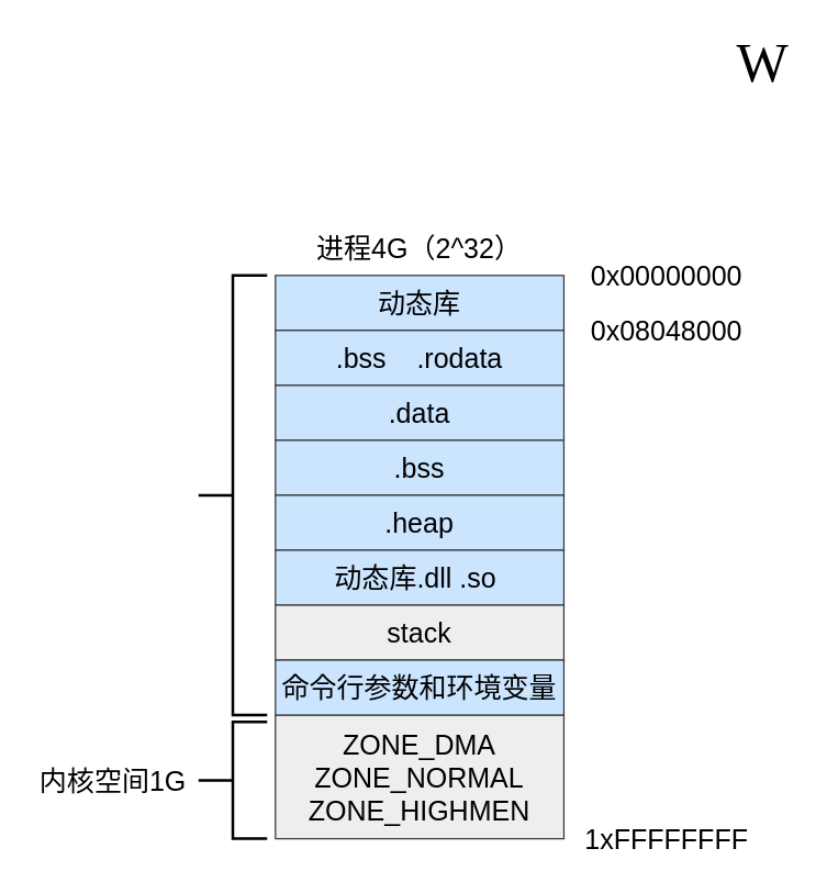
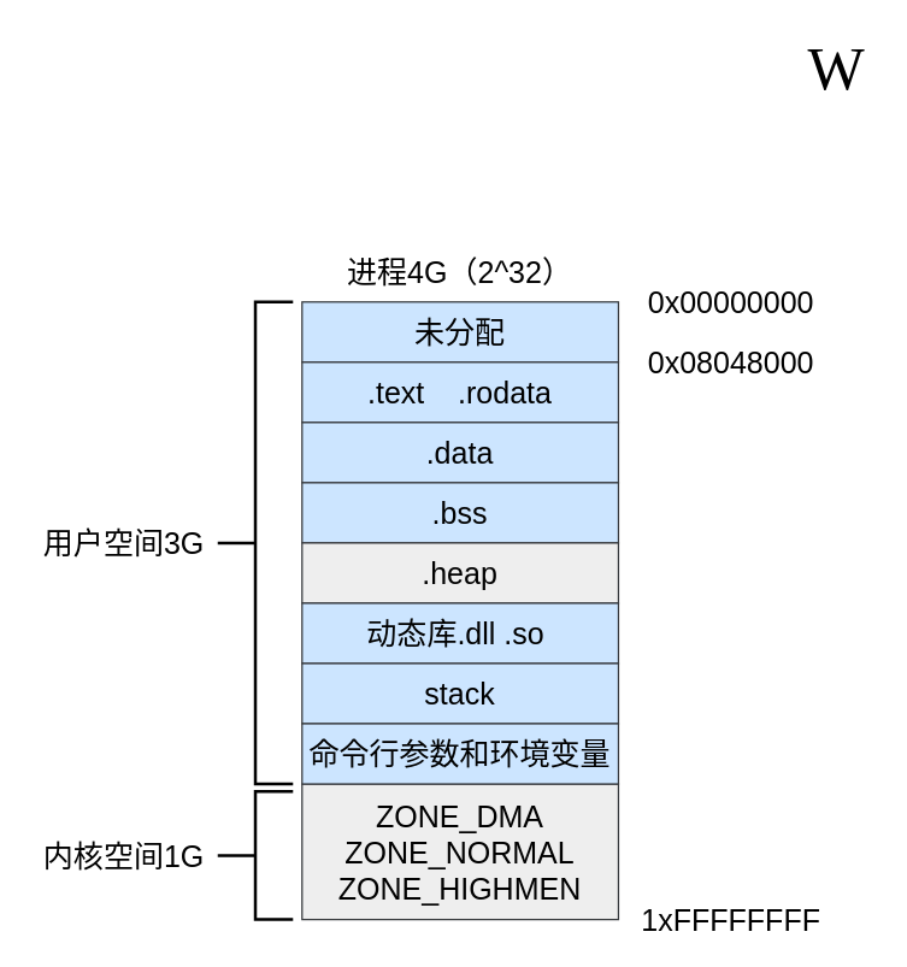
  <mxCell id="0" />
  <mxCell id="1" parent="0" />
  <mxCell id="2" value="" style="group" vertex="1" connectable="0" parent="1"><mxGeometry x="20" y="170" width="530" height="450" as="geometry" /></mxCell>
  <mxCell id="3" value="ZONE_DMA&lt;br&gt;ZONE_NORMAL&lt;br&gt;ZONE_HIGHMEN" style="rounded=0;whiteSpace=wrap;html=1;fontSize=20;fillColor=#eeeeee;strokeColor=#36393d;" vertex="1" parent="2"><mxGeometry x="180" y="350" width="210" height="90" as="geometry" /></mxCell>
- <mxCell id="4" value="&lt;font style=&quot;font-size: 20px&quot;&gt;动态库&lt;/font&gt;" style="rounded=0;whiteSpace=wrap;html=1;fillColor=#cce5ff;strokeColor=#36393d;" vertex="1" parent="2"><mxGeometry x="180" y="30" width="210" height="40" as="geometry" /></mxCell>
- <mxCell id="5" value=".bss&amp;nbsp; &amp;nbsp; .rodata" style="rounded=0;whiteSpace=wrap;html=1;fontSize=20;fillColor=#cce5ff;strokeColor=#36393d;" vertex="1" parent="2"><mxGeometry x="180" y="70" width="210" height="40" as="geometry" /></mxCell>
+ <mxCell id="4" value="&lt;font style=&quot;font-size: 20px&quot;&gt;未分配&lt;/font&gt;" style="rounded=0;whiteSpace=wrap;html=1;fillColor=#cce5ff;strokeColor=#36393d;" vertex="1" parent="2"><mxGeometry x="180" y="30" width="210" height="40" as="geometry" /></mxCell>
+ <mxCell id="5" value=".text&amp;nbsp; &amp;nbsp; .rodata" style="rounded=0;whiteSpace=wrap;html=1;fontSize=20;fillColor=#cce5ff;strokeColor=#36393d;" vertex="1" parent="2"><mxGeometry x="180" y="70" width="210" height="40" as="geometry" /></mxCell>
  <mxCell id="6" value=".data" style="rounded=0;whiteSpace=wrap;html=1;fontSize=20;fillColor=#cce5ff;strokeColor=#36393d;" vertex="1" parent="2"><mxGeometry x="180" y="110" width="210" height="40" as="geometry" /></mxCell>
  <mxCell id="7" value=".bss" style="rounded=0;whiteSpace=wrap;html=1;fontSize=20;fillColor=#cce5ff;strokeColor=#36393d;" vertex="1" parent="2"><mxGeometry x="180" y="150" width="210" height="40" as="geometry" /></mxCell>
- <mxCell id="8" value=".heap" style="rounded=0;whiteSpace=wrap;html=1;fontSize=20;fillColor=#cce5ff;strokeColor=#36393d;" vertex="1" parent="2"><mxGeometry x="180" y="190" width="210" height="40" as="geometry" /></mxCell>
+ <mxCell id="8" value=".heap" style="rounded=0;whiteSpace=wrap;html=1;fontSize=20;fillColor=#eeeeee;strokeColor=#36393d;" vertex="1" parent="2"><mxGeometry x="180" y="190" width="210" height="40" as="geometry" /></mxCell>
  <mxCell id="9" value="动态库.dll .so&amp;nbsp;" style="rounded=0;whiteSpace=wrap;html=1;fontSize=20;fillColor=#cce5ff;strokeColor=#36393d;" vertex="1" parent="2"><mxGeometry x="180" y="230" width="210" height="40" as="geometry" /></mxCell>
- <mxCell id="10" value="stack" style="rounded=0;whiteSpace=wrap;html=1;fontSize=20;fillColor=#eeeeee;strokeColor=#36393d;" vertex="1" parent="2"><mxGeometry x="180" y="270" width="210" height="40" as="geometry" /></mxCell>
+ <mxCell id="10" value="stack" style="rounded=0;whiteSpace=wrap;html=1;fontSize=20;fillColor=#cce5ff;strokeColor=#36393d;" vertex="1" parent="2"><mxGeometry x="180" y="270" width="210" height="40" as="geometry" /></mxCell>
  <mxCell id="11" value="命令行参数和环境变量" style="rounded=0;whiteSpace=wrap;html=1;fontSize=20;fillColor=#cce5ff;strokeColor=#36393d;" vertex="1" parent="2"><mxGeometry x="180" y="310" width="210" height="40" as="geometry" /></mxCell>
+ <mxCell id="12" value="用户空间3G" style="text;html=1;strokeColor=none;fillColor=none;align=center;verticalAlign=middle;whiteSpace=wrap;rounded=0;fontSize=20;" vertex="1" parent="2"><mxGeometry y="180" width="124" height="20" as="geometry" /></mxCell>
  <mxCell id="13" value="内核空间1G" style="text;html=1;strokeColor=none;fillColor=none;align=center;verticalAlign=middle;whiteSpace=wrap;rounded=0;fontSize=20;" vertex="1" parent="2"><mxGeometry y="387.5" width="124" height="20" as="geometry" /></mxCell>
  <mxCell id="14" value="" style="strokeWidth=2;html=1;shape=mxgraph.flowchart.annotation_2;align=left;labelPosition=right;pointerEvents=1;fontSize=20;" vertex="1" parent="2"><mxGeometry x="124" y="30" width="50" height="320" as="geometry" /></mxCell>
  <mxCell id="15" value="" style="strokeWidth=2;html=1;shape=mxgraph.flowchart.annotation_2;align=left;labelPosition=right;pointerEvents=1;fontSize=20;" vertex="1" parent="2"><mxGeometry x="124" y="355" width="50" height="85" as="geometry" /></mxCell>
  <mxCell id="16" value="0x00000000" style="text;html=1;strokeColor=none;fillColor=none;align=center;verticalAlign=middle;whiteSpace=wrap;rounded=0;fontSize=20;" vertex="1" parent="2"><mxGeometry x="400" y="20" width="130" height="20" as="geometry" /></mxCell>
  <mxCell id="17" value="0x08048000" style="text;html=1;strokeColor=none;fillColor=none;align=center;verticalAlign=middle;whiteSpace=wrap;rounded=0;fontSize=20;" vertex="1" parent="2"><mxGeometry x="400" y="60" width="130" height="20" as="geometry" /></mxCell>
  <mxCell id="18" value="1xFFFFFFFF" style="text;html=1;strokeColor=none;fillColor=none;align=center;verticalAlign=middle;whiteSpace=wrap;rounded=0;fontSize=20;" vertex="1" parent="2"><mxGeometry x="400" y="430" width="130" height="20" as="geometry" /></mxCell>
  <mxCell id="19" value="进程4G（2^32）" style="text;html=1;strokeColor=none;fillColor=none;align=center;verticalAlign=middle;whiteSpace=wrap;rounded=0;fontSize=20;" vertex="1" parent="2"><mxGeometry x="195" width="180" height="20" as="geometry" /></mxCell>
  <mxCell id="20" value="&lt;font style=&quot;font-size: 40px&quot;&gt;W&lt;/font&gt;" style="whiteSpace=wrap;html=1;aspect=fixed;strokeColor=none;fontFamily=Garamond;" vertex="1" parent="1"><mxGeometry x="530" y="20" width="50" height="50" as="geometry" /></mxCell>
